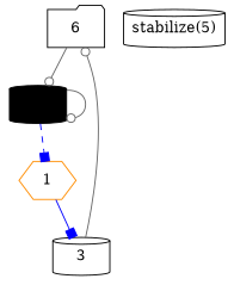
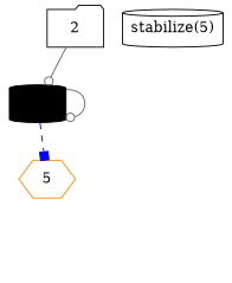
  digraph {
    node [color=black shape=cylinder]
    edge [arrowhead=odot color=gray40 style=filled]
-   2 [shape=folder label=6]
-   3
+   2 [shape=folder]
    0 [style=filled]
-   1 [color=darkorange shape=hexagon]
+   1 [color=darkorange shape=hexagon label=5]
    n5 [label="stabilize(5)"]
    2 -> 0
-   3 -> 2
    0 -> 0
    0 -> 1 [arrowhead=box color=blue style=dashed]
-   1 -> 3 [arrowhead=box color=blue]
  }
